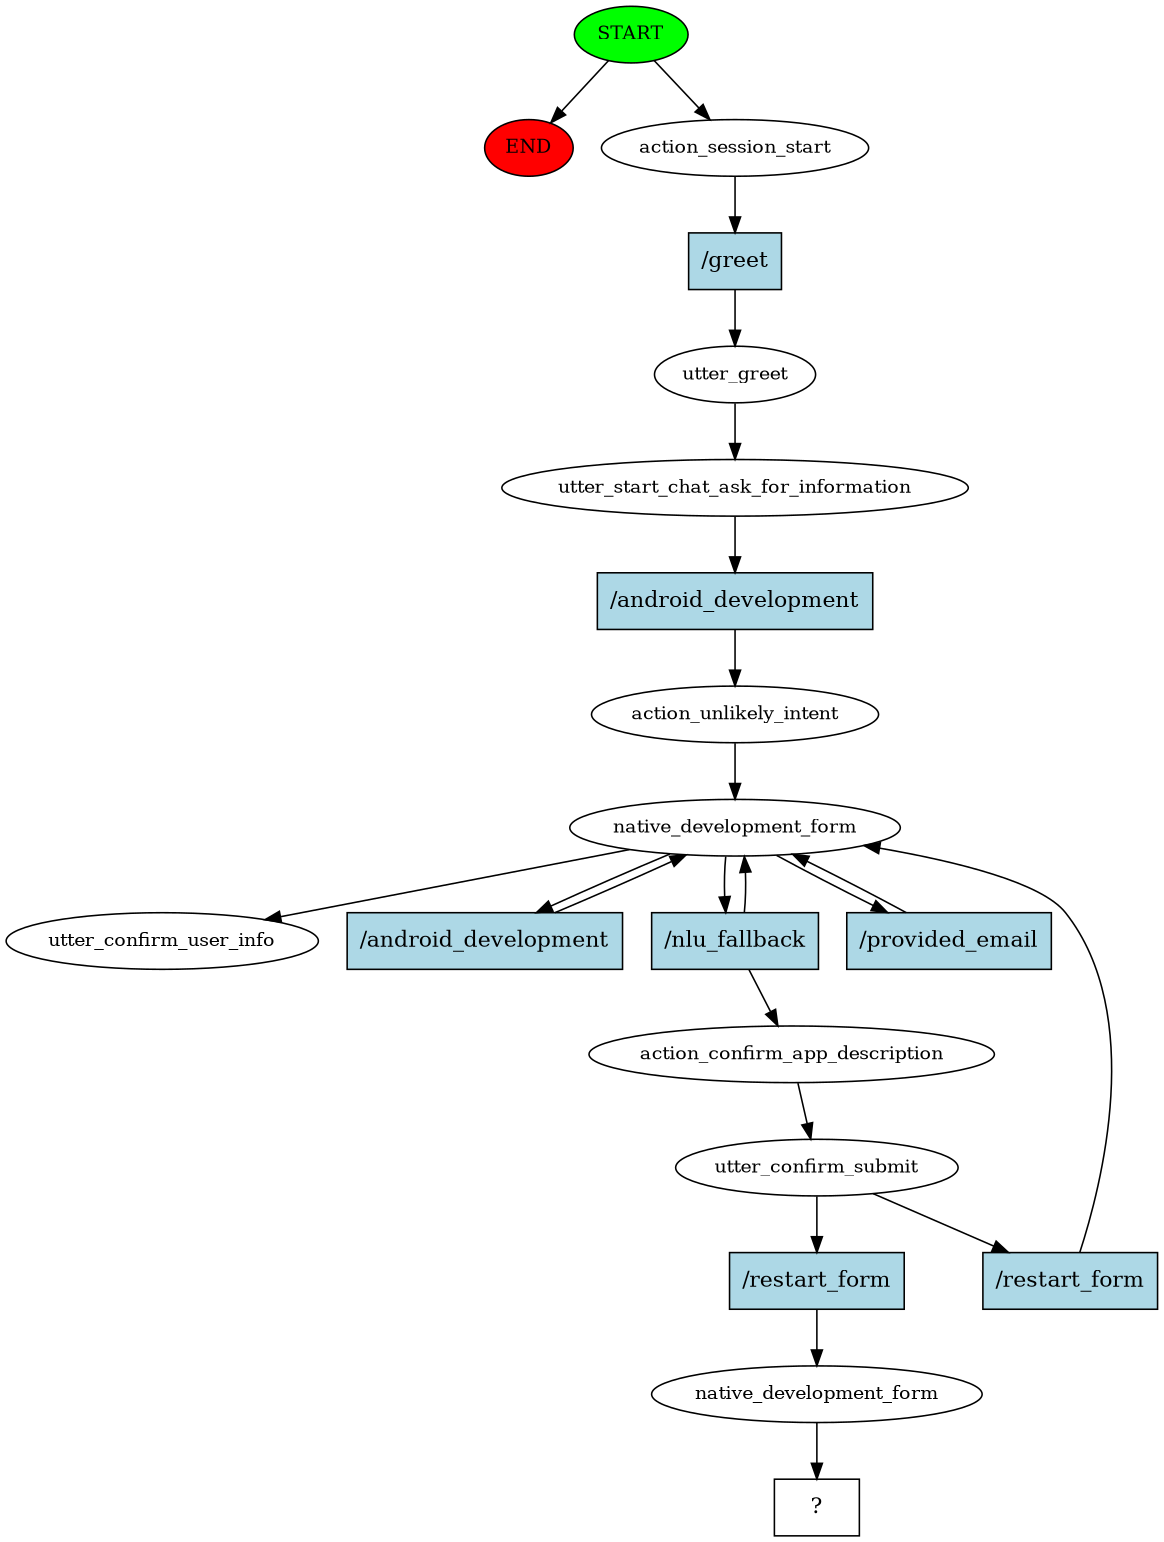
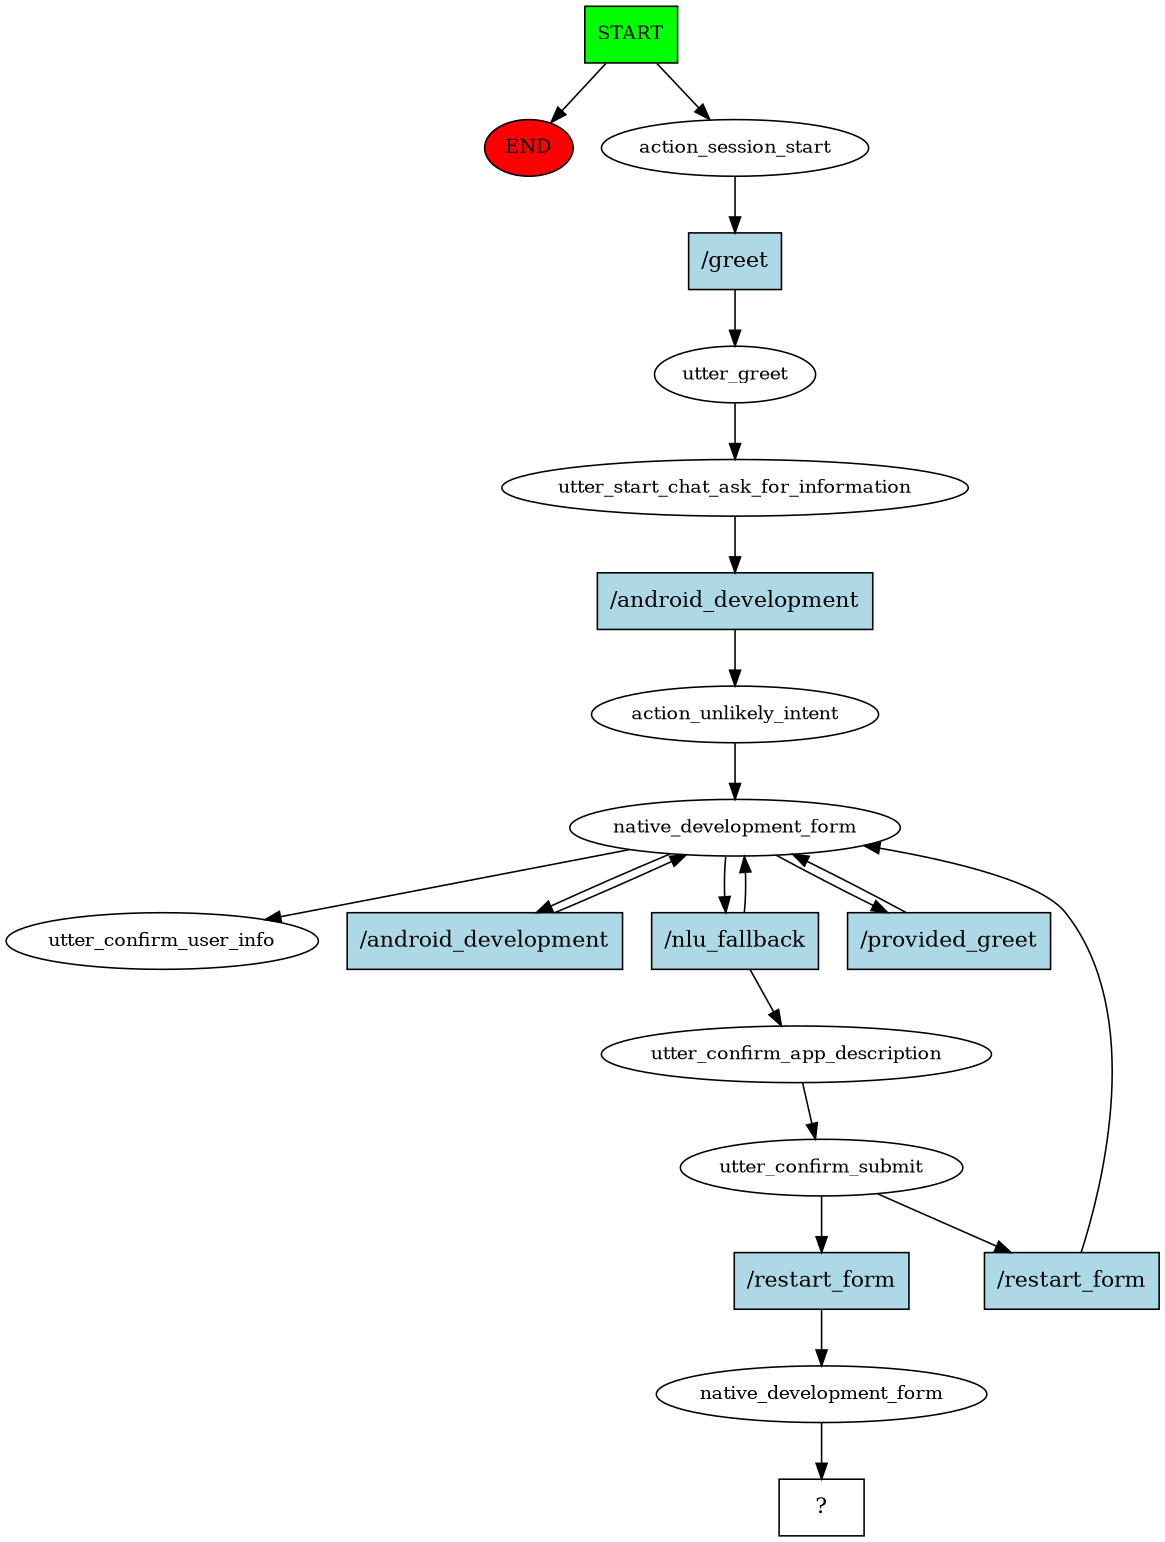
  digraph {
    node [fontsize=12]
-   n1 [fillcolor=green label=START style=filled]
+   n1 [fillcolor=green label=START style=filled shape=box]
    n2 [fillcolor=red label=END style=filled]
    n3 [label=action_session_start]
    n4 [fillcolor=lightblue label="/greet" shape=rect style=filled fontsize=""]
    n5 [label=utter_greet]
    n6 [label=utter_start_chat_ask_for_information]
    n7 [fillcolor=lightblue label="/android_development" shape=rect style=filled fontsize=""]
    n8 [label=action_unlikely_intent]
    n9 [label=native_development_form]
    n10 [label=utter_confirm_user_info]
    n11 [fillcolor=lightblue label="/android_development" shape=rect style=filled fontsize=""]
    n12 [fillcolor=lightblue label="/nlu_fallback" shape=rect style=filled fontsize=""]
-   n13 [fillcolor=lightblue label="/provided_email" shape=rect style=filled fontsize=""]
-   n14 [label=action_confirm_app_description]
+   n13 [fillcolor=lightblue label="/provided_greet" shape=rect style=filled fontsize=""]
+   n14 [label=utter_confirm_app_description]
    n15 [label=utter_confirm_submit]
    n16 [fillcolor=lightblue label="/restart_form" shape=rect style=filled fontsize=""]
    n17 [fillcolor=lightblue label="/restart_form" shape=rect style=filled fontsize=""]
    n18 [label=native_development_form]
    n19 [label="  ?  " shape=rect fontsize=""]
    n1 -> n2
    n1 -> n3
    n3 -> n4
    n4 -> n5
    n5 -> n6
    n6 -> n7
    n7 -> n8
    n8 -> n9
    n9 -> n10
    n9 -> n11
    n9 -> n12
    n9 -> n13
    n11 -> n9
    n12 -> n9
    n12 -> n14
    n13 -> n9
    n14 -> n15
    n15 -> n16
    n15 -> n17
    n16 -> n18
    n17 -> n9
    n18 -> n19
  }
